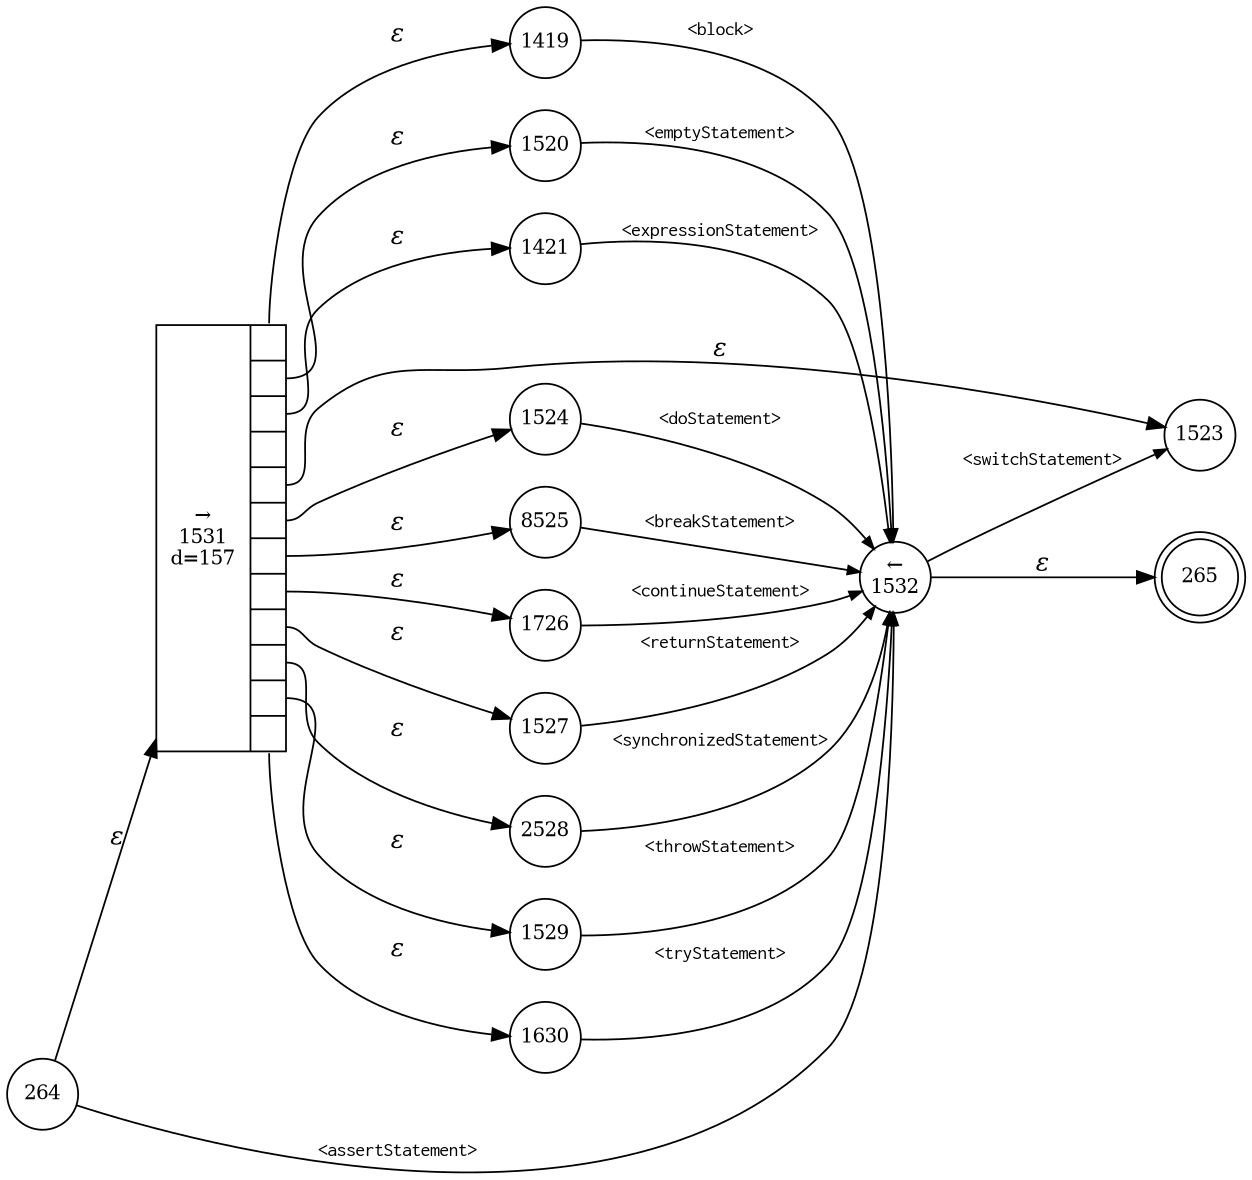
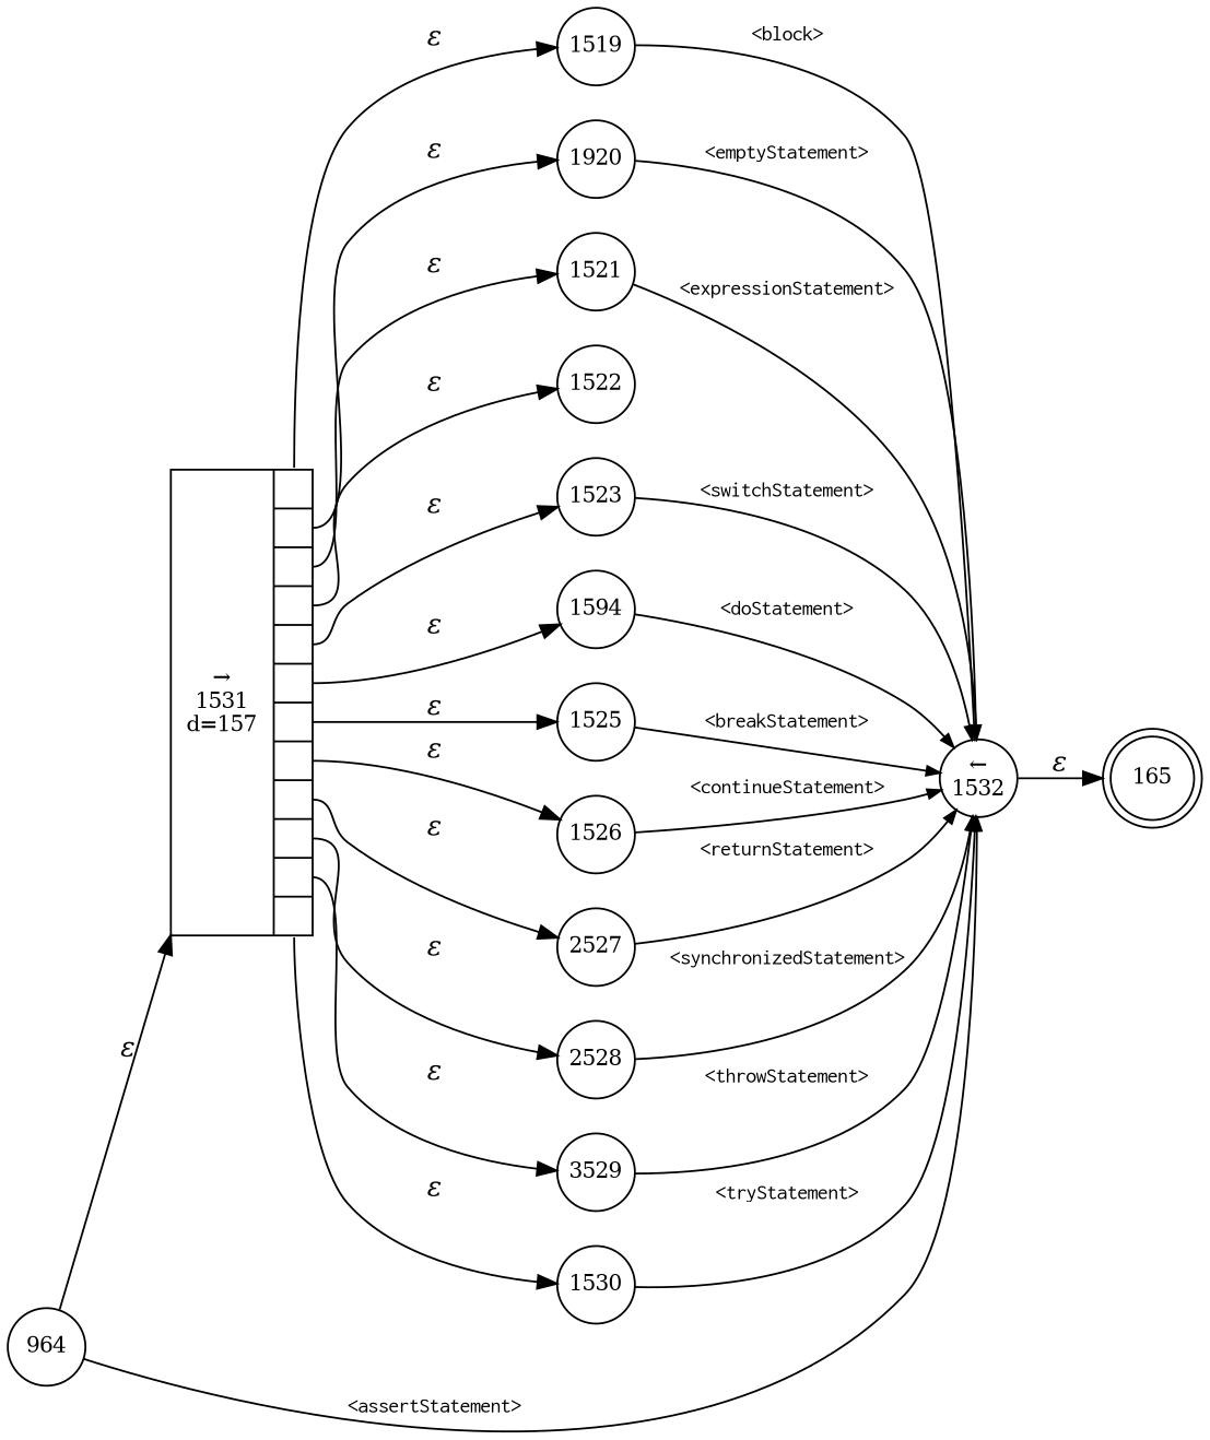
  digraph {
    rankdir=LR
    node [fixedsize=true fontsize=11 shape=circle peripheries=1]
    edge [fontname="Times-Italic"]
-   n1 [label=265 shape=doublecircle width=.6 peripheries=""]
-   n2 [label=264 width=.55]
+   n1 [label=165 shape=doublecircle width=.6 peripheries=""]
+   n2 [label=964 width=.55]
    n3 [fixedsize=false label="{&rarr;\n1531\nd=157|{<p0>|<p1>|<p2>|<p3>|<p4>|<p5>|<p6>|<p7>|<p8>|<p9>|<p10>|<p11>}}" shape=record]
    n4 [label="&larr;\n1532" width=.55]
-   n5 [label=1419 width=.55]
-   n6 [label=1520 width=.55]
-   n7 [label=1421 width=.55]
+   n5 [label=1519 width=.55]
+   n6 [label=1920 width=.55]
+   n7 [label=1521 width=.55]
+   n8 [label=1522 width=.55]
    n9 [label=1523 width=.55]
-   n10 [label=1524 width=.55]
-   n11 [label=8525 width=.55]
-   n12 [label=1726 width=.55]
-   n13 [label=1527 width=.55]
+   n10 [label=1594 width=.55]
+   n11 [label=1525 width=.55]
+   n12 [label=1526 width=.55]
+   n13 [label=2527 width=.55]
    n14 [label=2528 width=.55]
-   n15 [label=1529 width=.55]
-   n16 [label=1630 width=.55]
+   n15 [label=3529 width=.55]
+   n16 [label=1530 width=.55]
    n2 -> n3 [label="&epsilon;"]
    n2 -> n4 [arrowhead=normal arrowsize=.7 fontname=Courier fontsize=11 label="<assertStatement>"]
    n3 -> n5 [label="&epsilon;" tailport=p0]
    n3 -> n6 [label="&epsilon;" tailport=p1]
    n3 -> n7 [label="&epsilon;" tailport=p2]
+   n3 -> n8 [label="&epsilon;" tailport=p3]
    n3 -> n9 [label="&epsilon;" tailport=p4]
    n3 -> n10 [label="&epsilon;" tailport=p5]
    n3 -> n11 [label="&epsilon;" tailport=p6]
    n3 -> n12 [label="&epsilon;" tailport=p7]
    n3 -> n13 [label="&epsilon;" tailport=p8]
    n3 -> n14 [label="&epsilon;" tailport=p9]
    n3 -> n15 [label="&epsilon;" tailport=p10]
    n3 -> n16 [label="&epsilon;" tailport=p11]
    n4 -> n1 [label="&epsilon;"]
    n5 -> n4 [arrowhead=normal arrowsize=.7 fontname=Courier fontsize=11 label="<block>"]
    n6 -> n4 [arrowhead=normal arrowsize=.7 fontname=Courier fontsize=11 label="<emptyStatement>"]
    n7 -> n4 [arrowhead=normal arrowsize=.7 fontname=Courier fontsize=11 label="<expressionStatement>"]
-   n4 -> n9 [arrowhead=normal arrowsize=.7 fontname=Courier fontsize=11 label="<switchStatement>"]
+   n9 -> n4 [arrowhead=normal arrowsize=.7 fontname=Courier fontsize=11 label="<switchStatement>"]
    n10 -> n4 [arrowhead=normal arrowsize=.7 fontname=Courier fontsize=11 label="<doStatement>"]
    n11 -> n4 [arrowhead=normal arrowsize=.7 fontname=Courier fontsize=11 label="<breakStatement>"]
    n12 -> n4 [arrowhead=normal arrowsize=.7 fontname=Courier fontsize=11 label="<continueStatement>"]
    n13 -> n4 [arrowhead=normal arrowsize=.7 fontname=Courier fontsize=11 label="<returnStatement>"]
    n14 -> n4 [arrowhead=normal arrowsize=.7 fontname=Courier fontsize=11 label="<synchronizedStatement>"]
    n15 -> n4 [arrowhead=normal arrowsize=.7 fontname=Courier fontsize=11 label="<throwStatement>"]
    n16 -> n4 [arrowhead=normal arrowsize=.7 fontname=Courier fontsize=11 label="<tryStatement>"]
  }
